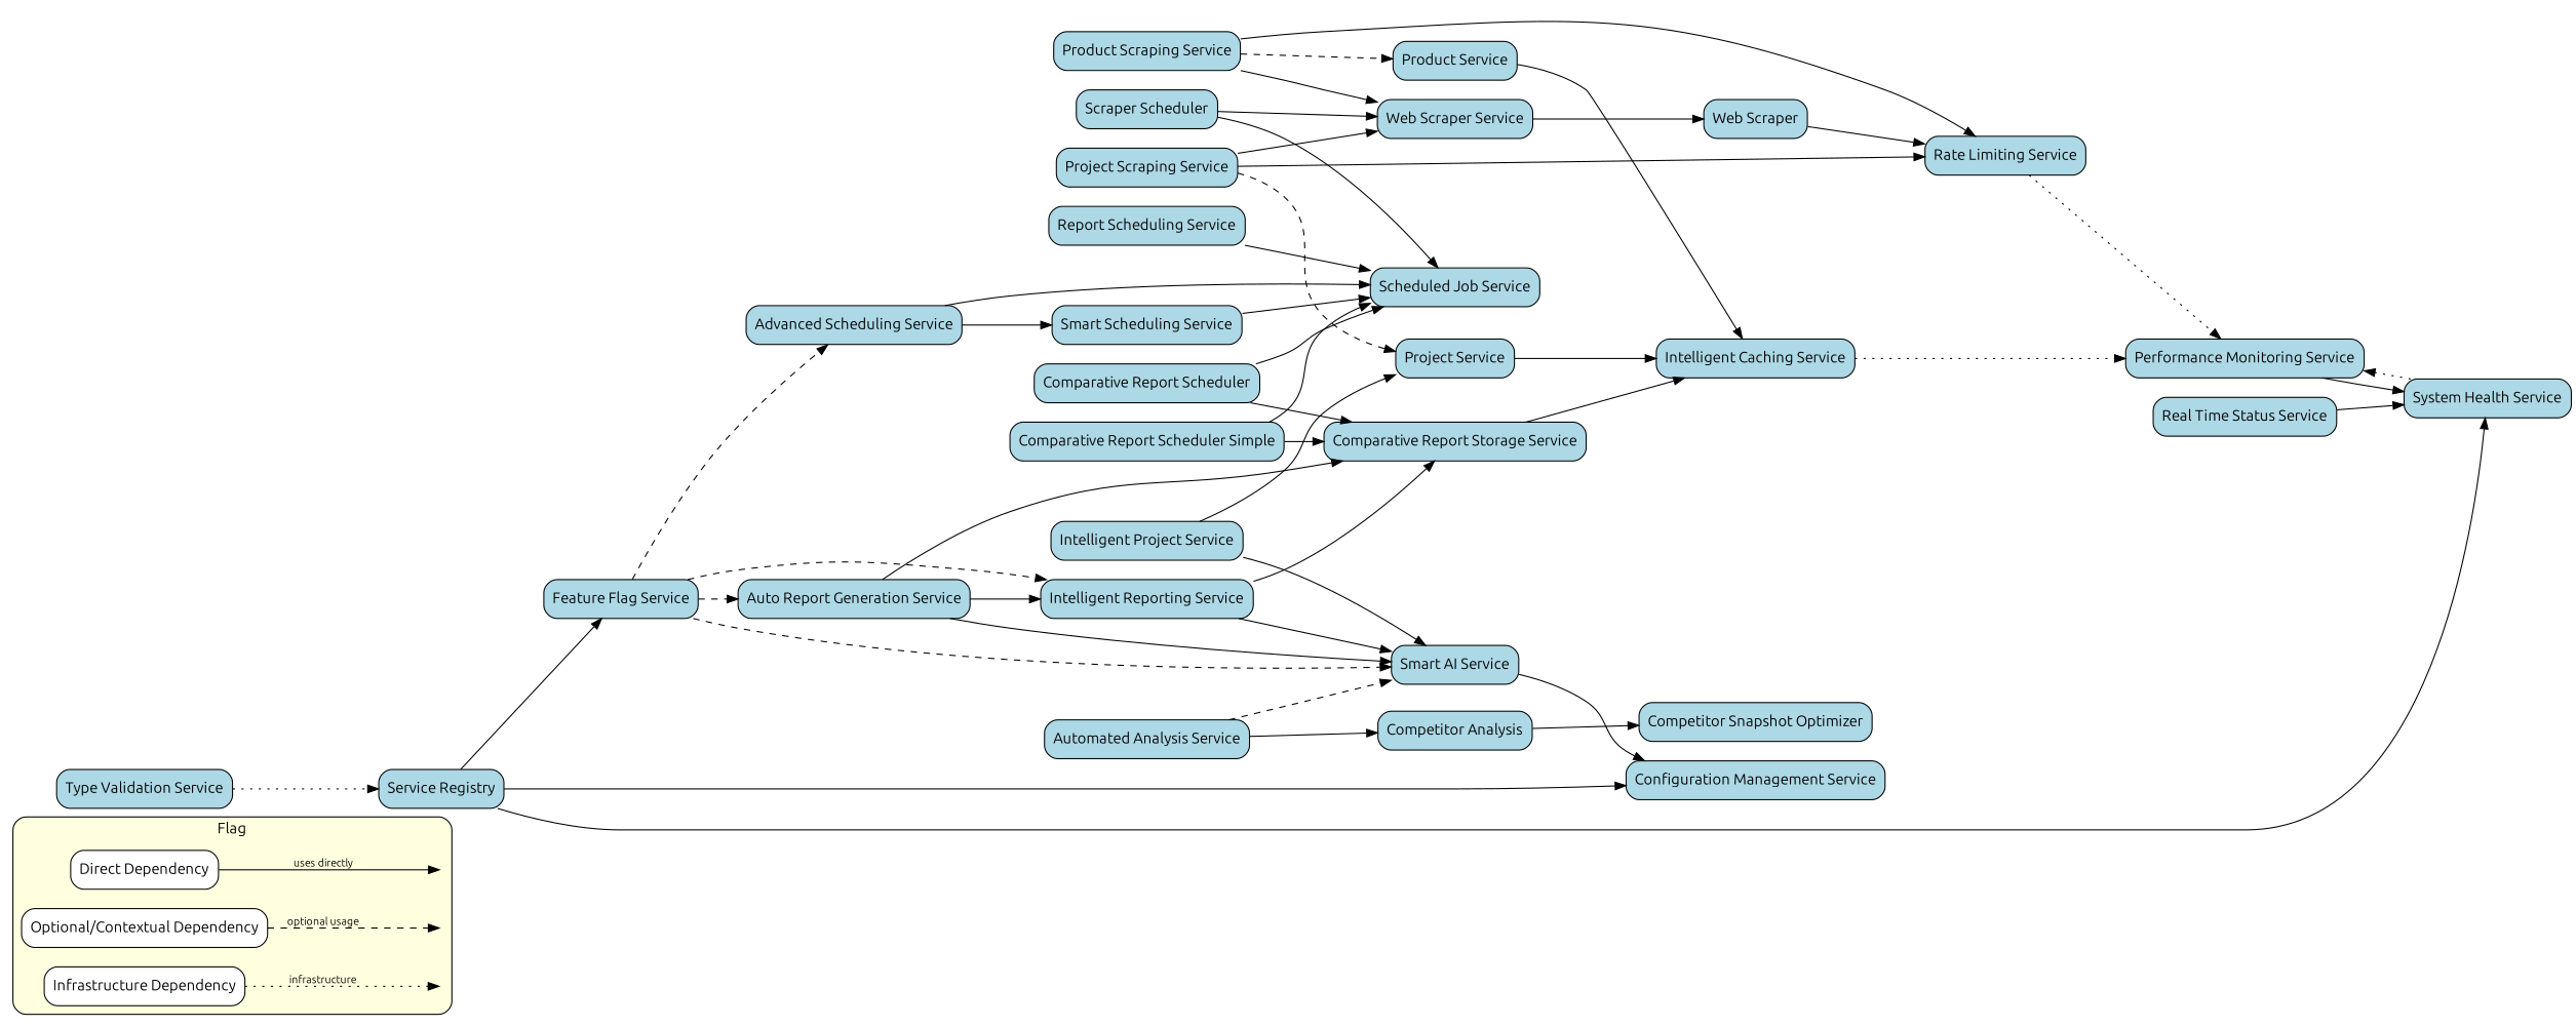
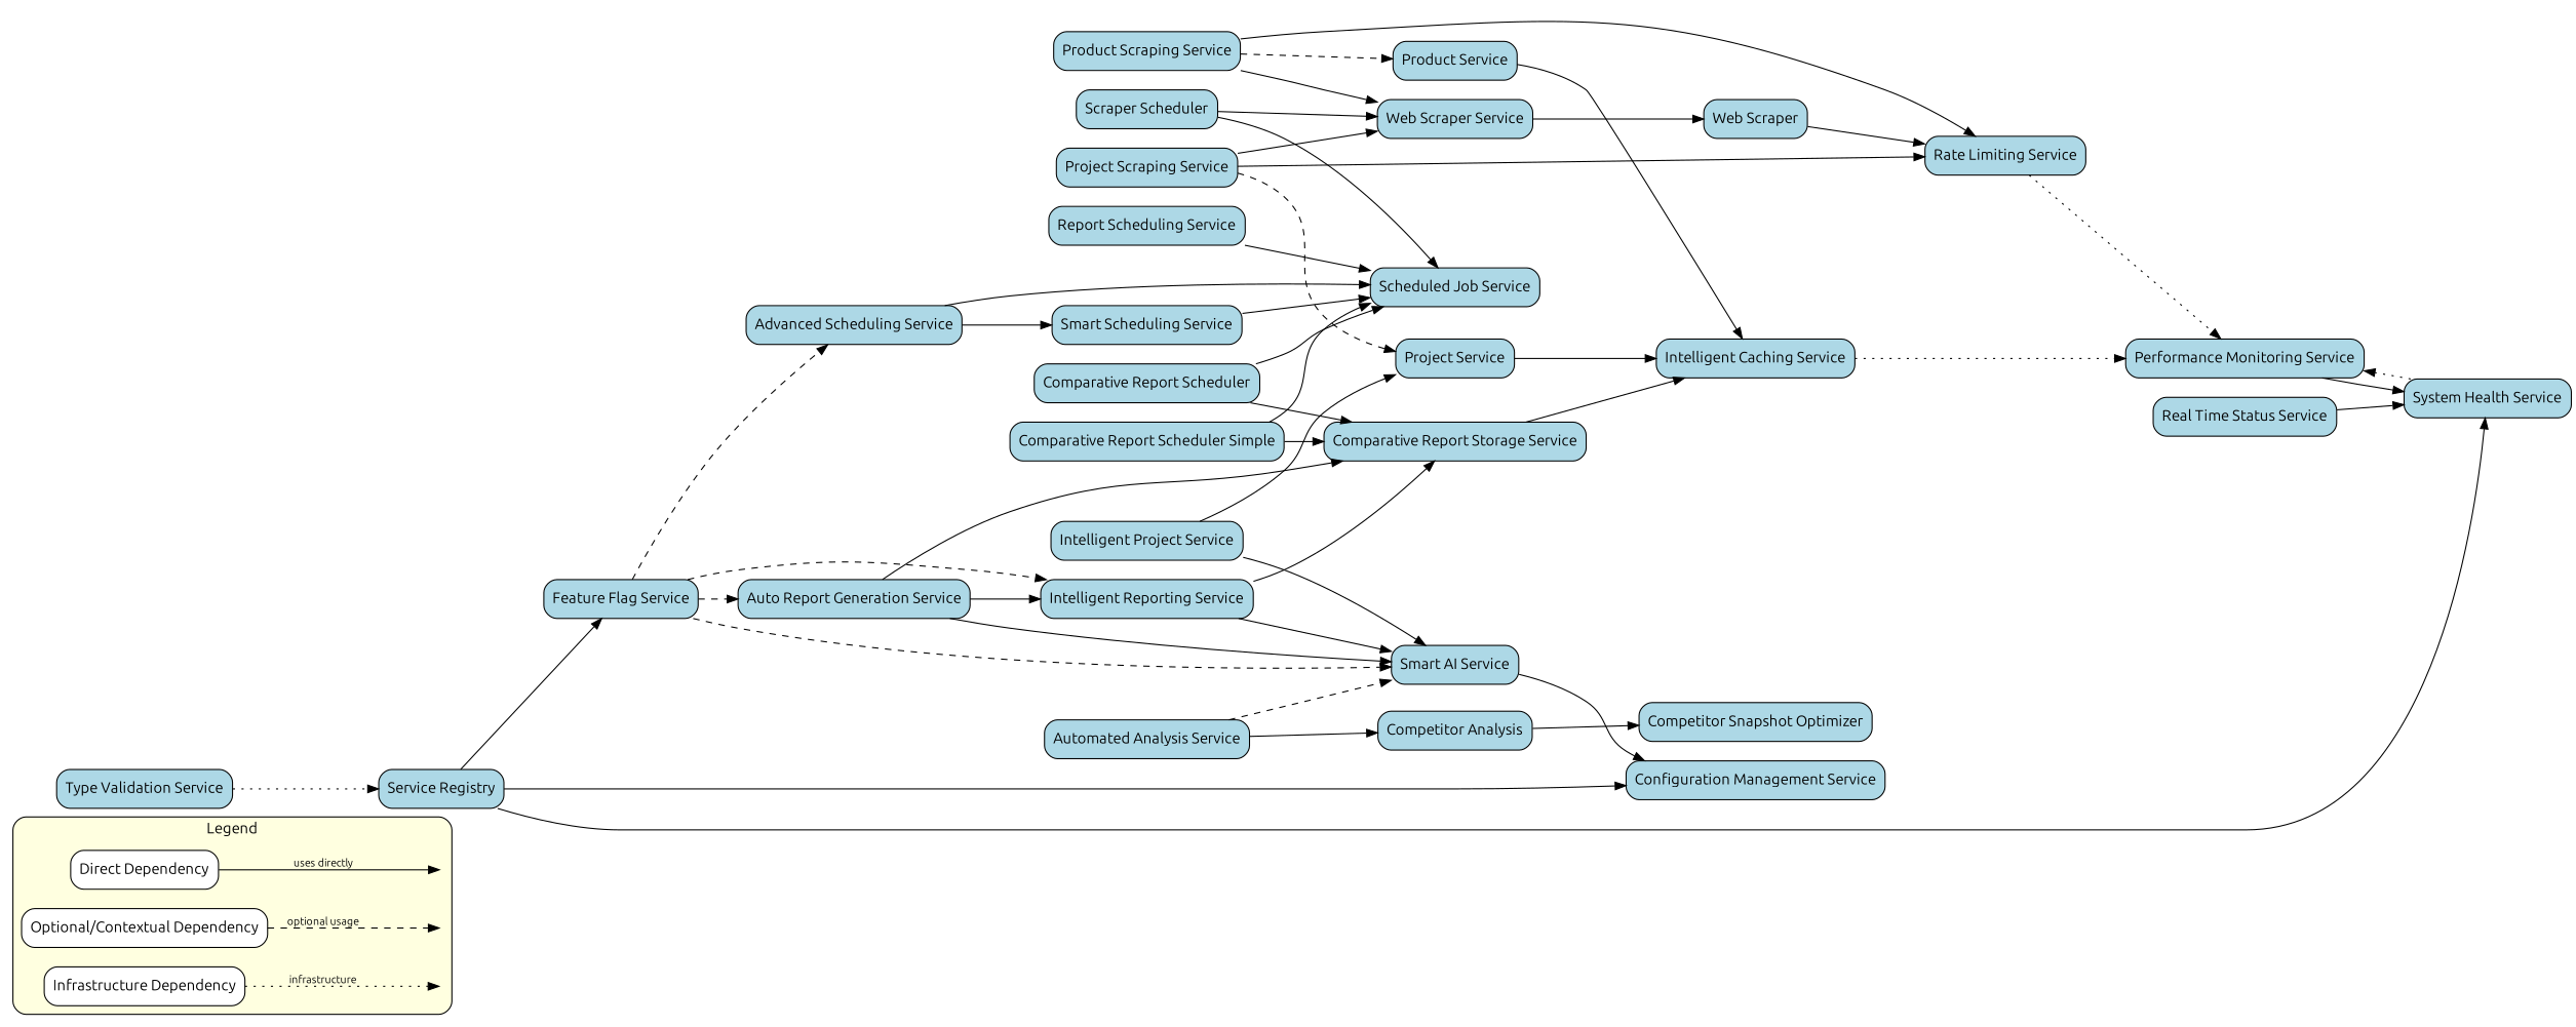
  digraph {
    fontname=Ubuntu
    rankdir=LR
    splines=true
    node [fillcolor=lightblue fontname=Ubuntu shape=box style="rounded,filled"]
    edge [fontname=Ubuntu fontsize=10]
    n1 [fillcolor=white label="Direct Dependency"]
    legend_direct_edge [fillcolor=white shape=point style=invis]
    n3 [fillcolor=white label="Optional/Contextual Dependency"]
    legend_optional_edge [fillcolor=white shape=point style=invis]
    n5 [fillcolor=white label="Infrastructure Dependency"]
    legend_infra_edge [fillcolor=white shape=point style=invis]
    n7 [label="Advanced Scheduling Service"]
    n8 [label="Scheduled Job Service"]
    n9 [label="Smart Scheduling Service"]
    n10 [label="Automated Analysis Service"]
    n11 [label="Competitor Analysis"]
    n12 [label="Smart AI Service"]
    n13 [label="Competitor Snapshot Optimizer"]
    n14 [label="Configuration Management Service"]
    n15 [label="Auto Report Generation Service"]
    n16 [label="Comparative Report Storage Service"]
    n17 [label="Intelligent Reporting Service"]
    n18 [label="Intelligent Caching Service"]
    n19 [label="Comparative Report Scheduler"]
    n20 [label="Comparative Report Scheduler Simple"]
    n21 [label="Performance Monitoring Service"]
    n22 [label="Feature Flag Service"]
    n23 [label="System Health Service"]
    n24 [label="Intelligent Project Service"]
    n25 [label="Project Service"]
    n26 [label="Product Scraping Service"]
    n27 [label="Product Service"]
    n28 [label="Rate Limiting Service"]
    n29 [label="Web Scraper Service"]
    n30 [label="Web Scraper"]
    n31 [label="Project Scraping Service"]
    n32 [label="Real Time Status Service"]
    n33 [label="Report Scheduling Service"]
    n34 [label="Scraper Scheduler"]
    n35 [label="Service Registry"]
    n36 [label="Type Validation Service"]
    subgraph cluster_1 {
      fillcolor=lightyellow
-     label=Flag
+     label=Legend
      style="rounded,filled"
      n1
      legend_direct_edge
      n3
      legend_optional_edge
      n5
      legend_infra_edge
    }
    n1 -> legend_direct_edge [label="uses directly"]
    n3 -> legend_optional_edge [label="optional usage" style=dashed]
    n5 -> legend_infra_edge [label=infrastructure style=dotted]
    n7 -> n8
    n7 -> n9
    n9 -> n8
    n10 -> n11
    n10 -> n12 [style=dashed]
    n11 -> n13
    n12 -> n14
    n15 -> n12
    n15 -> n16
    n15 -> n17
    n16 -> n18
    n17 -> n12
    n17 -> n16
    n18 -> n21 [style=dotted]
    n19 -> n8
    n19 -> n16
    n20 -> n8
    n20 -> n16
    n21 -> n23
    n22 -> n7 [style=dashed]
    n22 -> n12 [style=dashed]
    n22 -> n15 [style=dashed]
    n22 -> n17 [style=dashed]
    n23 -> n21 [style=dotted]
    n24 -> n12
    n24 -> n25
    n25 -> n18
    n26 -> n27 [style=dashed]
    n26 -> n28
    n26 -> n29
    n27 -> n18
    n28 -> n21 [style=dotted]
    n29 -> n30
    n30 -> n28
    n31 -> n25 [style=dashed]
    n31 -> n28
    n31 -> n29
    n32 -> n23
    n33 -> n8
    n34 -> n8
    n34 -> n29
    n35 -> n14
    n35 -> n22
    n35 -> n23
    n36 -> n35 [style=dotted]
  }
